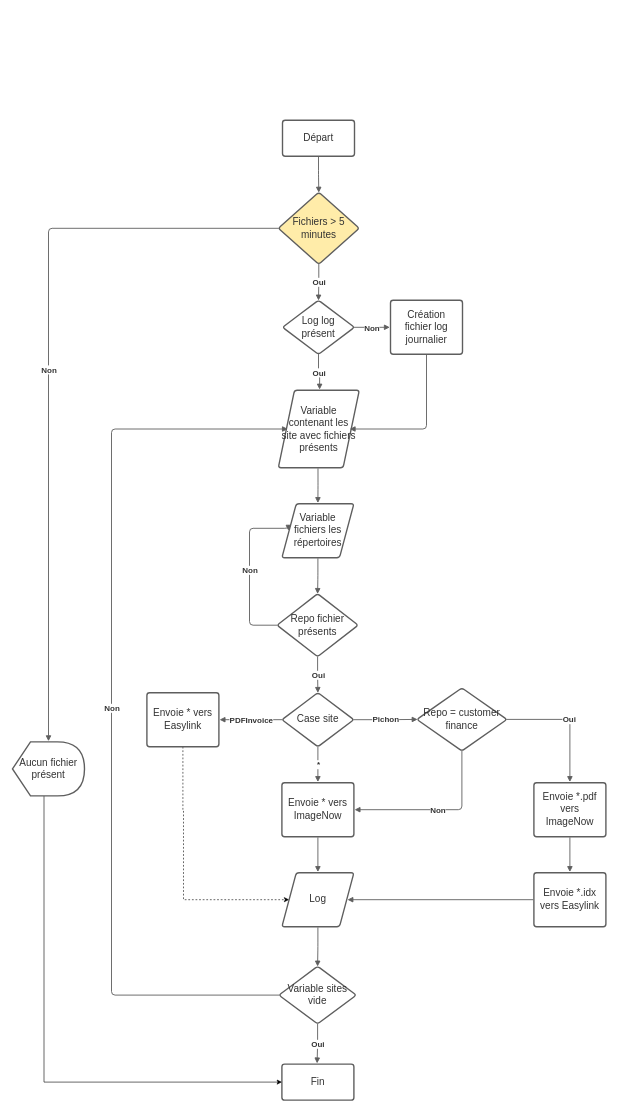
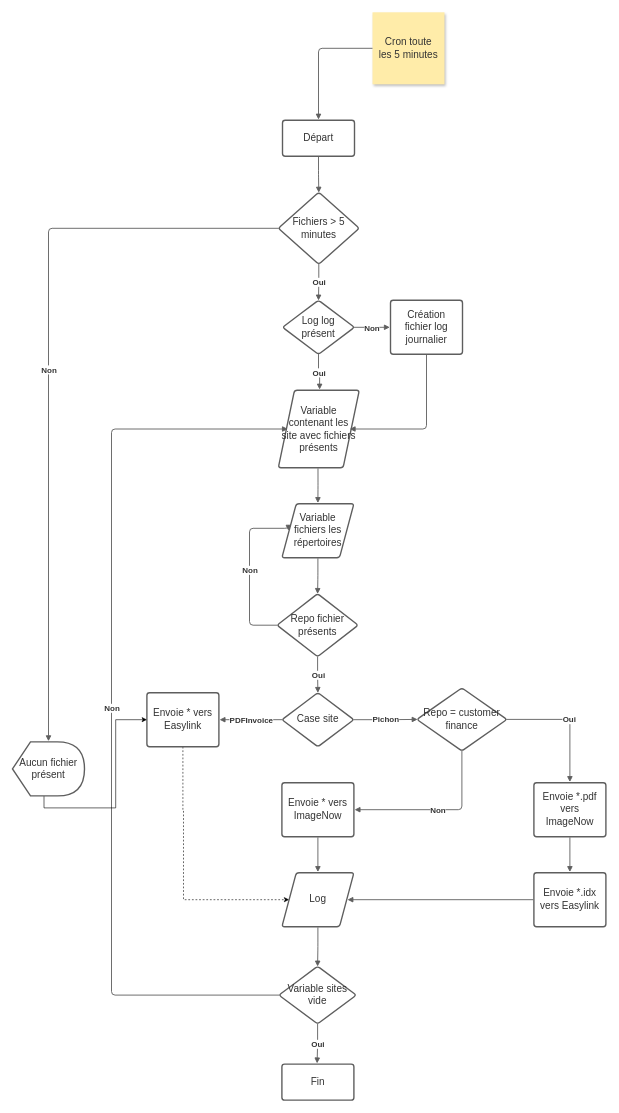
  <mxCell id="0" />
  <mxCell id="1" parent="0" />
  <mxCell id="2" value="Départ" style="html=1;overflow=block;blockSpacing=1;whiteSpace=wrap;fontSize=16.7;fontColor=#333333;align=center;spacing=3.8;strokeColor=#5e5e5e;strokeOpacity=100;rounded=1;absoluteArcSize=1;arcSize=9;strokeWidth=2.3;lucidId=oC_~d9oJR-up;" vertex="1" parent="1"><mxGeometry x="470" y="200" width="120" height="60" as="geometry" /></mxCell>
+ <mxCell id="3" value="Cron toute les 5 minutes" style="html=1;overflow=block;blockSpacing=1;whiteSpace=wrap;shadow=1;fontSize=16.7;fontColor=#333333;align=center;spacing=9;strokeColor=none;strokeOpacity=100;fillColor=#FFECA9;strokeWidth=0;lucidId=xC_~7ZcGf5oe;" vertex="1" parent="1"><mxGeometry x="620" y="20" width="120" height="120" as="geometry" /></mxCell>
+ <mxCell id="4" value="" style="html=1;jettySize=18;whiteSpace=wrap;fontSize=13;strokeColor=#5E5E5E;strokeWidth=1.5;rounded=1;arcSize=12;edgeStyle=orthogonalEdgeStyle;startArrow=none;endArrow=block;endFill=1;exitX=0;exitY=0.5;exitPerimeter=0;entryX=0.5;entryY=-0.019;entryPerimeter=0;lucidId=RC_~2a~zqGmT;" edge="1" parent="1" source="3" target="2"><mxGeometry width="100" height="100" relative="1" as="geometry"><Array as="points" /></mxGeometry></mxCell>
  <mxCell id="5" value="Fin" style="html=1;overflow=block;blockSpacing=1;whiteSpace=wrap;fontSize=16.7;fontColor=#333333;align=center;spacing=3.8;strokeColor=#5e5e5e;strokeOpacity=100;rounded=1;absoluteArcSize=1;arcSize=9;strokeWidth=2.3;lucidId=9w0aviRY0QzW;" vertex="1" parent="1"><mxGeometry x="469" y="1773" width="120" height="60" as="geometry" /></mxCell>
  <mxCell id="6" value="Log log présent" style="html=1;overflow=block;blockSpacing=1;whiteSpace=wrap;rhombus;fontSize=16.7;fontColor=#333333;align=center;spacing=3.8;strokeColor=#5e5e5e;strokeOpacity=100;rounded=1;absoluteArcSize=1;arcSize=9;strokeWidth=2.3;lucidId=Vx0a7EqN6Zqs;" vertex="1" parent="1"><mxGeometry x="470" y="500" width="120" height="90" as="geometry" /></mxCell>
  <mxCell id="7" value="Création fichier log journalier" style="html=1;overflow=block;blockSpacing=1;whiteSpace=wrap;fontSize=16.7;fontColor=#333333;align=center;spacing=9;strokeColor=#5e5e5e;strokeOpacity=100;rounded=1;absoluteArcSize=1;arcSize=9;strokeWidth=2.3;lucidId=2x0aLr9a7gPe;" vertex="1" parent="1"><mxGeometry x="650" y="500" width="120" height="90" as="geometry" /></mxCell>
- <mxCell id="8" value="Fichiers &amp;gt; 5 minutes" style="html=1;overflow=block;blockSpacing=1;whiteSpace=wrap;rhombus;fontSize=16.7;fontColor=#333333;align=center;spacing=3.8;strokeColor=#5e5e5e;strokeOpacity=100;rounded=1;absoluteArcSize=1;arcSize=9;strokeWidth=2.3;lucidId=hA0aC-IwvaY~;fillColor=#ffeca9;" vertex="1" parent="1"><mxGeometry x="463" y="320" width="135" height="120" as="geometry" /></mxCell>
+ <mxCell id="8" value="Fichiers &amp;gt; 5 minutes" style="html=1;overflow=block;blockSpacing=1;whiteSpace=wrap;rhombus;fontSize=16.7;fontColor=#333333;align=center;spacing=3.8;strokeColor=#5e5e5e;strokeOpacity=100;rounded=1;absoluteArcSize=1;arcSize=9;strokeWidth=2.3;lucidId=hA0aC-IwvaY~;" vertex="1" parent="1"><mxGeometry x="463" y="320" width="135" height="120" as="geometry" /></mxCell>
  <mxCell id="9" value="" style="html=1;jettySize=18;whiteSpace=wrap;fontSize=13;strokeColor=#5E5E5E;strokeWidth=1.5;rounded=1;arcSize=12;edgeStyle=orthogonalEdgeStyle;startArrow=none;endArrow=block;endFill=1;exitX=0.5;exitY=1.019;exitPerimeter=0;entryX=0.5;entryY=0.005;entryPerimeter=0;lucidId=HA0a0B~uP-wf;" edge="1" parent="1" source="2" target="8"><mxGeometry width="100" height="100" relative="1" as="geometry"><Array as="points" /></mxGeometry></mxCell>
  <mxCell id="10" value="" style="html=1;jettySize=18;whiteSpace=wrap;fontSize=13.3;fontColor=#333333;fontStyle=1;align=center;strokeColor=#5E5E5E;strokeWidth=1.5;rounded=1;arcSize=12;edgeStyle=orthogonalEdgeStyle;startArrow=none;endArrow=block;endFill=1;exitX=0.5;exitY=0.995;exitPerimeter=0;entryX=0.5;entryY=0.004;entryPerimeter=0;lucidId=JA0aPLv0Qmij;" edge="1" parent="1" source="8" target="6"><mxGeometry width="100" height="100" relative="1" as="geometry"><Array as="points" /></mxGeometry></mxCell>
  <mxCell id="11" value="Oui" style="text;html=1;resizable=0;labelBackgroundColor=default;align=center;verticalAlign=middle;fontStyle=1;fontColor=#333333;fontSize=13.3;" vertex="1" parent="10"><mxGeometry relative="1" as="geometry" /></mxCell>
  <mxCell id="12" value="" style="html=1;jettySize=18;whiteSpace=wrap;fontSize=13.3;fontColor=#333333;fontStyle=1;align=center;strokeColor=#5E5E5E;strokeWidth=1.5;rounded=1;arcSize=12;edgeStyle=orthogonalEdgeStyle;startArrow=none;endArrow=block;endFill=1;exitX=0.5;exitY=0.996;exitPerimeter=0;entryX=0.51;entryY=-0.009;entryPerimeter=0;lucidId=fC0aOVqqAQ~h;" edge="1" parent="1" source="6" target="42"><mxGeometry width="100" height="100" relative="1" as="geometry"><Array as="points" /></mxGeometry></mxCell>
  <mxCell id="13" value="Oui" style="text;html=1;resizable=0;labelBackgroundColor=default;align=center;verticalAlign=middle;fontStyle=1;fontColor=#333333;fontSize=13.3;" vertex="1" parent="12"><mxGeometry relative="1" as="geometry" /></mxCell>
  <mxCell id="14" value="" style="html=1;jettySize=18;whiteSpace=wrap;fontSize=13.3;fontColor=#333333;fontStyle=1;align=center;strokeColor=#5E5E5E;strokeWidth=1.5;rounded=1;arcSize=12;edgeStyle=orthogonalEdgeStyle;startArrow=none;endArrow=block;endFill=1;exitX=0.991;exitY=0.5;exitPerimeter=0;entryX=-0.009;entryY=0.5;entryPerimeter=0;lucidId=gC0a7fCnL8.a;" edge="1" parent="1" source="6" target="7"><mxGeometry width="100" height="100" relative="1" as="geometry"><Array as="points" /></mxGeometry></mxCell>
  <mxCell id="15" value="Non" style="text;html=1;resizable=0;labelBackgroundColor=default;align=center;verticalAlign=middle;fontStyle=1;fontColor=#333333;fontSize=13.3;" vertex="1" parent="14"><mxGeometry relative="1" as="geometry" /></mxCell>
  <mxCell id="16" value="Repo fichier présents" style="html=1;overflow=block;blockSpacing=1;whiteSpace=wrap;rhombus;fontSize=16.7;fontColor=#333333;align=center;spacing=3.8;strokeColor=#5e5e5e;strokeOpacity=100;rounded=1;absoluteArcSize=1;arcSize=9;strokeWidth=2.3;lucidId=bD0almGxwYpa;" vertex="1" parent="1"><mxGeometry x="461" y="989" width="135" height="105" as="geometry" /></mxCell>
  <mxCell id="17" value="Case site" style="html=1;overflow=block;blockSpacing=1;whiteSpace=wrap;rhombus;fontSize=16.7;fontColor=#333333;align=center;spacing=3.8;strokeColor=#5e5e5e;strokeOpacity=100;rounded=1;absoluteArcSize=1;arcSize=9;strokeWidth=2.3;lucidId=uE0a1KDdH1XT;" vertex="1" parent="1"><mxGeometry x="469" y="1154" width="120" height="90" as="geometry" /></mxCell>
  <mxCell id="18" value="" style="html=1;jettySize=18;whiteSpace=wrap;fontSize=13.3;fontColor=#333333;fontStyle=1;align=center;strokeColor=#5E5E5E;strokeWidth=1.5;rounded=1;arcSize=12;edgeStyle=orthogonalEdgeStyle;startArrow=none;endArrow=block;endFill=1;exitX=0.5;exitY=0.996;exitPerimeter=0;entryX=0.5;entryY=0.004;entryPerimeter=0;lucidId=zE0an8xHBjal;" edge="1" parent="1" source="16" target="17"><mxGeometry width="100" height="100" relative="1" as="geometry"><Array as="points" /></mxGeometry></mxCell>
  <mxCell id="19" value="Oui" style="text;html=1;resizable=0;labelBackgroundColor=default;align=center;verticalAlign=middle;fontStyle=1;fontColor=#333333;fontSize=13.3;" vertex="1" parent="18"><mxGeometry relative="1" as="geometry" /></mxCell>
  <mxCell id="20" value="Variable fichiers les répertoires" style="html=1;overflow=block;blockSpacing=1;whiteSpace=wrap;shape=parallelogram;perimeter=parallelogramPerimeter;anchorPointDirection=0;fontSize=16.7;fontColor=#333333;align=center;spacing=3.8;strokeColor=#5e5e5e;strokeOpacity=100;rounded=1;absoluteArcSize=1;arcSize=9;strokeWidth=2.3;lucidId=UE0aPvzyOVEh;" vertex="1" parent="1"><mxGeometry x="469" y="839" width="120" height="90" as="geometry" /></mxCell>
  <mxCell id="21" value="" style="html=1;jettySize=18;whiteSpace=wrap;fontSize=13;strokeColor=#5E5E5E;strokeWidth=1.5;rounded=1;arcSize=12;edgeStyle=orthogonalEdgeStyle;startArrow=none;endArrow=block;endFill=1;exitX=0.5;exitY=1.012;exitPerimeter=0;entryX=0.5;entryY=0.004;entryPerimeter=0;lucidId=cF0ahdDrJkE~;" edge="1" parent="1" source="20" target="16"><mxGeometry width="100" height="100" relative="1" as="geometry"><Array as="points" /></mxGeometry></mxCell>
  <mxCell id="22" value="" style="html=1;jettySize=18;whiteSpace=wrap;fontSize=13.3;fontColor=#333333;fontStyle=1;align=center;strokeColor=#5E5E5E;strokeWidth=1.5;rounded=1;arcSize=12;edgeStyle=orthogonalEdgeStyle;startArrow=none;endArrow=block;endFill=1;exitX=0.008;exitY=0.5;exitPerimeter=0;entryX=0.09;entryY=0.5;entryPerimeter=0;lucidId=gF0arfAnUu.j;" edge="1" parent="1" source="16" target="20"><mxGeometry width="100" height="100" relative="1" as="geometry"><Array as="points"><mxPoint x="415" y="1042" /><mxPoint x="415" y="880" /><mxPoint x="480" y="880" /></Array></mxGeometry></mxCell>
  <mxCell id="23" value="Non" style="text;html=1;resizable=0;labelBackgroundColor=default;align=center;verticalAlign=middle;fontStyle=1;fontColor=#333333;fontSize=13.3;" vertex="1" parent="22"><mxGeometry relative="1" as="geometry" /></mxCell>
  <mxCell id="24" value="Envoie *.pdf vers ImageNow" style="html=1;overflow=block;blockSpacing=1;whiteSpace=wrap;fontSize=16.7;fontColor=#333333;align=center;spacing=9;strokeColor=#5e5e5e;strokeOpacity=100;rounded=1;absoluteArcSize=1;arcSize=9;strokeWidth=2.3;lucidId=IF0aoZKRQfdw;" vertex="1" parent="1"><mxGeometry x="889" y="1304" width="120" height="90" as="geometry" /></mxCell>
  <mxCell id="25" value="Envoie *.idx vers Easylink" style="html=1;overflow=block;blockSpacing=1;whiteSpace=wrap;fontSize=16.7;fontColor=#333333;align=center;spacing=9;strokeColor=#5e5e5e;strokeOpacity=100;rounded=1;absoluteArcSize=1;arcSize=9;strokeWidth=2.3;lucidId=rG0a0zf2-WeK;" vertex="1" parent="1"><mxGeometry x="889" y="1454" width="120" height="90" as="geometry" /></mxCell>
  <mxCell id="26" value="" style="html=1;jettySize=18;whiteSpace=wrap;fontSize=13;strokeColor=#5E5E5E;strokeWidth=1.5;rounded=1;arcSize=12;edgeStyle=orthogonalEdgeStyle;startArrow=none;endArrow=block;endFill=1;exitX=0.5;exitY=1.012;exitPerimeter=0;entryX=0.5;entryY=-0.012;entryPerimeter=0;lucidId=BG0aPQim0BZO;" edge="1" parent="1" source="24" target="25"><mxGeometry width="100" height="100" relative="1" as="geometry"><Array as="points" /></mxGeometry></mxCell>
  <mxCell id="27" value="Repo = customer finance" style="html=1;overflow=block;blockSpacing=1;whiteSpace=wrap;rhombus;fontSize=16.7;fontColor=#333333;align=center;spacing=3.8;strokeColor=#5e5e5e;strokeOpacity=100;rounded=1;absoluteArcSize=1;arcSize=9;strokeWidth=2.3;lucidId=3G0aybcMnTbg;" vertex="1" parent="1"><mxGeometry x="694" y="1146" width="150" height="105" as="geometry" /></mxCell>
  <mxCell id="28" value="" style="html=1;jettySize=18;whiteSpace=wrap;fontSize=13.3;fontColor=#333333;fontStyle=1;align=center;strokeColor=#5E5E5E;strokeWidth=1.5;rounded=1;arcSize=12;edgeStyle=orthogonalEdgeStyle;startArrow=none;endArrow=block;endFill=1;exitX=0.991;exitY=0.5;exitPerimeter=0;entryX=0.008;entryY=0.5;entryPerimeter=0;lucidId=9G0aayJDM9jH;" edge="1" parent="1" source="17" target="27"><mxGeometry width="100" height="100" relative="1" as="geometry"><Array as="points" /></mxGeometry></mxCell>
  <mxCell id="29" value="Pichon" style="text;html=1;resizable=0;labelBackgroundColor=default;align=center;verticalAlign=middle;fontStyle=1;fontColor=#333333;fontSize=13.3;" vertex="1" parent="28"><mxGeometry relative="1" as="geometry" /></mxCell>
  <mxCell id="30" style="edgeStyle=orthogonalEdgeStyle;rounded=0;orthogonalLoop=1;jettySize=auto;html=1;exitX=0.5;exitY=1;exitDx=0;exitDy=0;entryX=0;entryY=0.5;entryDx=0;entryDy=0;dashed=1;" edge="1" parent="1" source="31" target="41"><mxGeometry relative="1" as="geometry"><Array as="points"><mxPoint x="304" y="1349" /><mxPoint x="305" y="1499" /></Array></mxGeometry></mxCell>
  <mxCell id="31" value="Envoie * vers Easylink" style="html=1;overflow=block;blockSpacing=1;whiteSpace=wrap;fontSize=16.7;fontColor=#333333;align=center;spacing=9;strokeColor=#5e5e5e;strokeOpacity=100;rounded=1;absoluteArcSize=1;arcSize=9;strokeWidth=2.3;lucidId=mI0aGRoe96Wu;" vertex="1" parent="1"><mxGeometry x="244" y="1154" width="120" height="90" as="geometry" /></mxCell>
  <mxCell id="32" value="" style="html=1;jettySize=18;whiteSpace=wrap;fontSize=13.3;fontColor=#333333;fontStyle=1;align=center;strokeColor=#5E5E5E;strokeWidth=1.5;rounded=1;arcSize=12;edgeStyle=orthogonalEdgeStyle;startArrow=none;endArrow=block;endFill=1;exitX=0.009;exitY=0.5;exitPerimeter=0;entryX=1.009;entryY=0.5;entryPerimeter=0;lucidId=lJ0afXbpzqKG;" edge="1" parent="1" source="17" target="31"><mxGeometry width="100" height="100" relative="1" as="geometry"><Array as="points" /></mxGeometry></mxCell>
  <mxCell id="33" value="PDFInvoice" style="text;html=1;resizable=0;labelBackgroundColor=default;align=center;verticalAlign=middle;fontStyle=1;fontColor=#333333;fontSize=13.3;" vertex="1" parent="32"><mxGeometry relative="1" as="geometry" /></mxCell>
  <mxCell id="34" value="Envoie * vers ImageNow" style="html=1;overflow=block;blockSpacing=1;whiteSpace=wrap;fontSize=16.7;fontColor=#333333;align=center;spacing=9;strokeColor=#5e5e5e;strokeOpacity=100;rounded=1;absoluteArcSize=1;arcSize=9;strokeWidth=2.3;lucidId=DK0a8Mo.bEUg;" vertex="1" parent="1"><mxGeometry x="469" y="1304" width="120" height="90" as="geometry" /></mxCell>
- <mxCell id="35" value="" style="html=1;jettySize=18;whiteSpace=wrap;fontSize=13.3;fontColor=#333333;fontStyle=1;align=center;strokeColor=#5E5E5E;strokeWidth=1.5;rounded=1;arcSize=12;edgeStyle=orthogonalEdgeStyle;startArrow=none;endArrow=block;endFill=1;exitX=0.5;exitY=0.996;exitPerimeter=0;entryX=0.5;entryY=-0.012;entryPerimeter=0;lucidId=MK0aJQp8Q.v3;" edge="1" parent="1" source="17" target="34"><mxGeometry width="100" height="100" relative="1" as="geometry"><Array as="points" /></mxGeometry></mxCell>
- <mxCell id="36" value="*" style="text;html=1;resizable=0;labelBackgroundColor=default;align=center;verticalAlign=middle;fontStyle=1;fontColor=#333333;fontSize=13.3;" vertex="1" parent="35"><mxGeometry relative="1" as="geometry" /></mxCell>
  <mxCell id="37" value="" style="html=1;jettySize=18;whiteSpace=wrap;fontSize=13.3;fontColor=#333333;fontStyle=1;align=center;strokeColor=#5E5E5E;strokeWidth=1.5;rounded=1;arcSize=12;edgeStyle=orthogonalEdgeStyle;startArrow=none;endArrow=block;endFill=1;exitX=0.992;exitY=0.5;exitPerimeter=0;entryX=0.5;entryY=-0.012;entryPerimeter=0;lucidId=SK0aUnZ9AzUO;" edge="1" parent="1" source="27" target="24"><mxGeometry width="100" height="100" relative="1" as="geometry"><Array as="points" /></mxGeometry></mxCell>
  <mxCell id="38" value="Oui" style="text;html=1;resizable=0;labelBackgroundColor=default;align=center;verticalAlign=middle;fontStyle=1;fontColor=#333333;fontSize=13.3;" vertex="1" parent="37"><mxGeometry relative="1" as="geometry" /></mxCell>
  <mxCell id="39" value="" style="html=1;jettySize=18;whiteSpace=wrap;fontSize=13.3;fontColor=#333333;fontStyle=1;align=center;strokeColor=#5E5E5E;strokeWidth=1.5;rounded=1;arcSize=12;edgeStyle=orthogonalEdgeStyle;startArrow=none;endArrow=block;endFill=1;exitX=0.5;exitY=0.997;exitPerimeter=0;entryX=1.009;entryY=0.5;entryPerimeter=0;lucidId=kL0aJwzK4awk;" edge="1" parent="1" source="27" target="34"><mxGeometry width="100" height="100" relative="1" as="geometry"><Array as="points"><mxPoint x="769" y="1349" /></Array></mxGeometry></mxCell>
  <mxCell id="40" value="Non" style="text;html=1;resizable=0;labelBackgroundColor=default;align=center;verticalAlign=middle;fontStyle=1;fontColor=#333333;fontSize=13.3;" vertex="1" parent="39"><mxGeometry relative="1" as="geometry" /></mxCell>
  <mxCell id="41" value="Log" style="html=1;overflow=block;blockSpacing=1;whiteSpace=wrap;shape=parallelogram;perimeter=parallelogramPerimeter;anchorPointDirection=0;fontSize=16.7;fontColor=#333333;align=center;spacing=3.8;strokeColor=#5e5e5e;strokeOpacity=100;rounded=1;absoluteArcSize=1;arcSize=9;strokeWidth=2.3;lucidId=gM0aFR6JszY0;" vertex="1" parent="1"><mxGeometry x="469" y="1454" width="120" height="90" as="geometry" /></mxCell>
  <mxCell id="42" value="Variable contenant les site avec fichiers présents" style="html=1;overflow=block;blockSpacing=1;whiteSpace=wrap;shape=parallelogram;perimeter=parallelogramPerimeter;anchorPointDirection=0;fontSize=16.7;fontColor=#333333;align=center;spacing=3.8;strokeColor=#5e5e5e;strokeOpacity=100;rounded=1;absoluteArcSize=1;arcSize=9;strokeWidth=2.3;lucidId=zM0aj6brjeRD;" vertex="1" parent="1"><mxGeometry x="463" y="650" width="135" height="129" as="geometry" /></mxCell>
  <mxCell id="43" value="" style="html=1;jettySize=18;whiteSpace=wrap;fontSize=13;strokeColor=#5E5E5E;strokeWidth=1.5;rounded=1;arcSize=12;edgeStyle=orthogonalEdgeStyle;startArrow=none;endArrow=block;endFill=1;exitX=0.49;exitY=1.009;exitPerimeter=0;entryX=0.5;entryY=-0.012;entryPerimeter=0;lucidId=NM0am-N6xJdg;" edge="1" parent="1" source="42" target="20"><mxGeometry width="100" height="100" relative="1" as="geometry"><Array as="points" /></mxGeometry></mxCell>
  <mxCell id="44" value="" style="html=1;jettySize=18;whiteSpace=wrap;fontSize=13;strokeColor=#5E5E5E;strokeWidth=1.5;rounded=1;arcSize=12;edgeStyle=orthogonalEdgeStyle;startArrow=none;endArrow=block;endFill=1;exitX=0.5;exitY=1.012;exitPerimeter=0;entryX=0.881;entryY=0.5;entryPerimeter=0;lucidId=QM0a7~Igrtsd;" edge="1" parent="1" source="7" target="42"><mxGeometry width="100" height="100" relative="1" as="geometry"><Array as="points"><mxPoint x="710" y="715" /></Array></mxGeometry></mxCell>
  <mxCell id="45" value="" style="html=1;jettySize=18;whiteSpace=wrap;fontSize=13;strokeColor=#5E5E5E;strokeWidth=1.5;rounded=1;arcSize=12;edgeStyle=orthogonalEdgeStyle;startArrow=none;endArrow=block;endFill=1;exitX=0.5;exitY=1.012;exitPerimeter=0;entryX=0.5;entryY=-0.012;entryPerimeter=0;lucidId=-N0aLLESyFV1;" edge="1" parent="1" source="34" target="41"><mxGeometry width="100" height="100" relative="1" as="geometry"><Array as="points" /></mxGeometry></mxCell>
  <mxCell id="46" value="" style="html=1;jettySize=18;whiteSpace=wrap;fontSize=13;strokeColor=#5E5E5E;strokeWidth=1.5;rounded=1;arcSize=12;edgeStyle=orthogonalEdgeStyle;startArrow=none;endArrow=block;endFill=1;exitX=-0.009;exitY=0.5;exitPerimeter=0;entryX=0.91;entryY=0.5;entryPerimeter=0;lucidId=~N0avp5fQQ90;" edge="1" parent="1" source="25" target="41"><mxGeometry width="100" height="100" relative="1" as="geometry"><Array as="points" /></mxGeometry></mxCell>
  <mxCell id="47" value="Variable sites vide" style="html=1;overflow=block;blockSpacing=1;whiteSpace=wrap;rhombus;fontSize=16.7;fontColor=#333333;align=center;spacing=3.8;strokeColor=#5e5e5e;strokeOpacity=100;rounded=1;absoluteArcSize=1;arcSize=9;strokeWidth=2.3;lucidId=JO0aAGMmQaRw;" vertex="1" parent="1"><mxGeometry x="464" y="1610" width="129" height="96" as="geometry" /></mxCell>
  <mxCell id="48" value="" style="html=1;jettySize=18;whiteSpace=wrap;fontSize=13;strokeColor=#5E5E5E;strokeWidth=1.5;rounded=1;arcSize=12;edgeStyle=orthogonalEdgeStyle;startArrow=none;endArrow=block;endFill=1;exitX=0.5;exitY=1.012;exitPerimeter=0;entryX=0.5;entryY=0.004;entryPerimeter=0;lucidId=lP0aRFib2_.k;" edge="1" parent="1" source="41" target="47"><mxGeometry width="100" height="100" relative="1" as="geometry"><Array as="points" /></mxGeometry></mxCell>
  <mxCell id="49" value="" style="html=1;jettySize=18;whiteSpace=wrap;fontSize=13.3;fontColor=#333333;fontStyle=1;align=center;strokeColor=#5E5E5E;strokeWidth=1.5;rounded=1;arcSize=12;edgeStyle=orthogonalEdgeStyle;startArrow=none;endArrow=block;endFill=1;exitX=0.5;exitY=0.996;exitPerimeter=0;entryX=0.489;entryY=-0.019;entryPerimeter=0;lucidId=vP0aFlKq5r3X;" edge="1" parent="1" source="47" target="5"><mxGeometry width="100" height="100" relative="1" as="geometry"><Array as="points" /></mxGeometry></mxCell>
  <mxCell id="50" value="Oui" style="text;html=1;resizable=0;labelBackgroundColor=default;align=center;verticalAlign=middle;fontStyle=1;fontColor=#333333;fontSize=13.3;" vertex="1" parent="49"><mxGeometry relative="1" as="geometry" /></mxCell>
  <mxCell id="51" value="" style="html=1;jettySize=18;whiteSpace=wrap;fontSize=13.3;fontColor=#333333;fontStyle=1;align=center;strokeColor=#5E5E5E;strokeWidth=1.5;rounded=1;arcSize=12;edgeStyle=orthogonalEdgeStyle;startArrow=none;endArrow=block;endFill=1;exitX=0.009;exitY=0.5;exitPerimeter=0;entryX=0.119;entryY=0.5;entryPerimeter=0;lucidId=DP0av-ai4VMC;" edge="1" parent="1" source="47" target="42"><mxGeometry width="100" height="100" relative="1" as="geometry"><Array as="points"><mxPoint x="185" y="1658" /><mxPoint x="185" y="714" /></Array></mxGeometry></mxCell>
  <mxCell id="52" value="Non" style="text;html=1;resizable=0;labelBackgroundColor=default;align=center;verticalAlign=middle;fontStyle=1;fontColor=#333333;fontSize=13.3;" vertex="1" parent="51"><mxGeometry relative="1" as="geometry" /></mxCell>
- <mxCell id="53" style="edgeStyle=orthogonalEdgeStyle;rounded=0;orthogonalLoop=1;jettySize=auto;html=1;exitX=0;exitY=0;exitDx=52.5;exitDy=90;exitPerimeter=0;entryX=0;entryY=0.5;entryDx=0;entryDy=0;" edge="1" parent="1" source="54" target="5"><mxGeometry relative="1" as="geometry" /></mxCell>
+ <mxCell id="53" style="edgeStyle=orthogonalEdgeStyle;rounded=0;orthogonalLoop=1;jettySize=auto;html=1;exitX=0;exitY=0;exitDx=52.5;exitDy=90;exitPerimeter=0;" edge="1" parent="1" source="54" target="31"><mxGeometry relative="1" as="geometry" /></mxCell>
  <mxCell id="54" value="Aucun fichier présent" style="html=1;overflow=block;blockSpacing=1;whiteSpace=wrap;shape=display;fontSize=16.7;fontColor=#333333;align=center;spacing=3.8;strokeColor=#5e5e5e;strokeOpacity=100;rounded=1;absoluteArcSize=1;arcSize=9;strokeWidth=2.3;lucidId=GQ0anUuYYhp7;" vertex="1" parent="1"><mxGeometry x="20" y="1236" width="120" height="90" as="geometry" /></mxCell>
  <mxCell id="55" value="" style="html=1;jettySize=18;whiteSpace=wrap;fontSize=13.3;fontColor=#333333;fontStyle=1;align=center;strokeColor=#5E5E5E;strokeWidth=1.5;rounded=1;arcSize=12;edgeStyle=orthogonalEdgeStyle;startArrow=none;endArrow=block;endFill=1;exitX=0.007;exitY=0.5;exitPerimeter=0;entryX=0.5;entryY=-0.012;entryPerimeter=0;lucidId=ZQ0anfj0efaV;" edge="1" parent="1" source="8" target="54"><mxGeometry width="100" height="100" relative="1" as="geometry"><Array as="points" /></mxGeometry></mxCell>
  <mxCell id="56" value="Non" style="text;html=1;resizable=0;labelBackgroundColor=default;align=center;verticalAlign=middle;fontStyle=1;fontColor=#333333;fontSize=13.3;" vertex="1" parent="55"><mxGeometry relative="1" as="geometry" /></mxCell>
